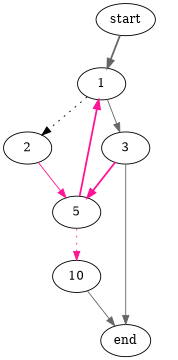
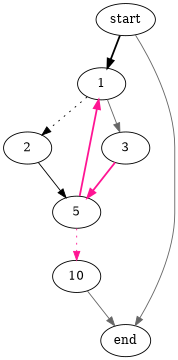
  digraph {
    edge [color=deeppink style=solid]
    1
    2
    3
    5
    10
    end
    start
    1 -> 2 [color=black style=dotted]
    1 -> 3 [color=gray40]
-   2 -> 5
+   2 -> 5 [color=black]
    3 -> 5 [style=bold]
    5 -> 1 [style=bold]
    5 -> 10 [style=dotted]
    10 -> end [color=gray40]
-   start -> 1 [color=gray40 style=bold]
-   3 -> end [color=gray40]
+   start -> 1 [color=black style=bold]
+   start -> end [color=gray40]
  }
